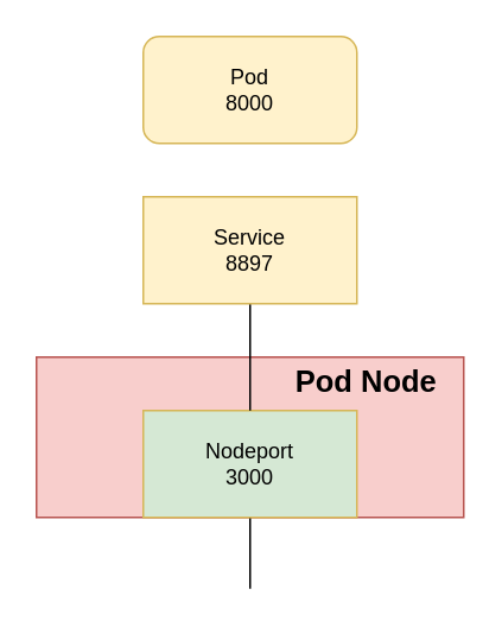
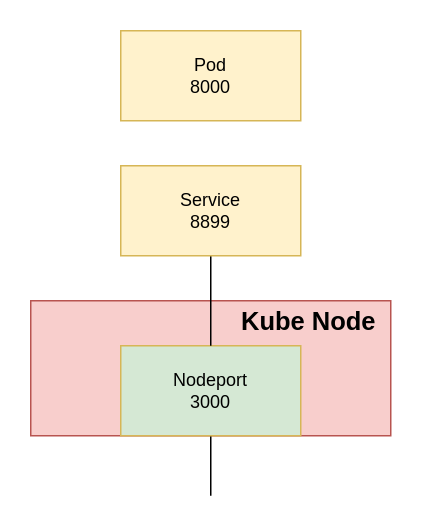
  <mxCell id="0" />
  <mxCell id="1" parent="0" />
  <mxCell id="2" value="" style="rounded=0;whiteSpace=wrap;html=1;fillColor=#f8cecc;strokeColor=#b85450;" vertex="1" parent="1"><mxGeometry x="20" y="200" width="240" height="90" as="geometry" /></mxCell>
  <mxCell id="3" style="edgeStyle=orthogonalEdgeStyle;rounded=0;orthogonalLoop=1;jettySize=auto;html=1;exitX=0.5;exitY=1;exitDx=0;exitDy=0;endArrow=none;endFill=0;" edge="1" parent="1" source="4"><mxGeometry relative="1" as="geometry"><mxPoint x="140" y="330" as="targetPoint" /></mxGeometry></mxCell>
  <mxCell id="4" value="Nodeport&lt;br&gt;3000" style="rounded=0;whiteSpace=wrap;html=1;fillColor=#d5e8d4;strokeColor=#d6b656;" vertex="1" parent="1"><mxGeometry x="80" y="230" width="120" height="60" as="geometry" /></mxCell>
  <mxCell id="5" style="edgeStyle=orthogonalEdgeStyle;rounded=0;orthogonalLoop=1;jettySize=auto;html=1;exitX=0.5;exitY=1;exitDx=0;exitDy=0;endArrow=none;endFill=0;" edge="1" parent="1" source="6" target="4"><mxGeometry relative="1" as="geometry" /></mxCell>
- <mxCell id="6" value="Service&lt;br&gt;8897" style="rounded=0;whiteSpace=wrap;html=1;fillColor=#fff2cc;strokeColor=#d6b656;" vertex="1" parent="1"><mxGeometry x="80" y="110" width="120" height="60" as="geometry" /></mxCell>
- <mxCell id="7" value="Pod&lt;br&gt;8000" style="whiteSpace=wrap;html=1;fillColor=#fff2cc;strokeColor=#d6b656;rounded=1;" vertex="1" parent="1"><mxGeometry x="80" y="20" width="120" height="60" as="geometry" /></mxCell>
- <mxCell id="8" value="Pod Node" style="text;html=1;align=center;verticalAlign=middle;resizable=0;points=[];autosize=1;strokeColor=none;fillColor=none;fontSize=17;fontColor=#000000;fontStyle=1;labelBorderColor=none;" vertex="1" parent="1"><mxGeometry x="150" y="200" width="110" height="30" as="geometry" /></mxCell>
+ <mxCell id="6" value="Service&lt;br&gt;8899" style="rounded=0;whiteSpace=wrap;html=1;fillColor=#fff2cc;strokeColor=#d6b656;" vertex="1" parent="1"><mxGeometry x="80" y="110" width="120" height="60" as="geometry" /></mxCell>
+ <mxCell id="7" value="Pod&lt;br&gt;8000" style="rounded=0;whiteSpace=wrap;html=1;fillColor=#fff2cc;strokeColor=#d6b656;" vertex="1" parent="1"><mxGeometry x="80" y="20" width="120" height="60" as="geometry" /></mxCell>
+ <mxCell id="8" value="Kube Node" style="text;html=1;align=center;verticalAlign=middle;resizable=0;points=[];autosize=1;strokeColor=none;fillColor=none;fontSize=17;fontColor=#000000;fontStyle=1;labelBorderColor=none;" vertex="1" parent="1"><mxGeometry x="150" y="200" width="110" height="30" as="geometry" /></mxCell>
